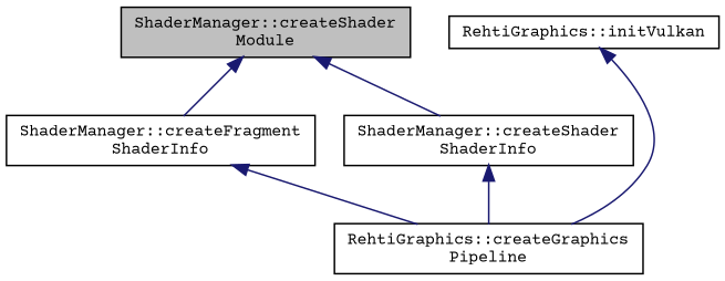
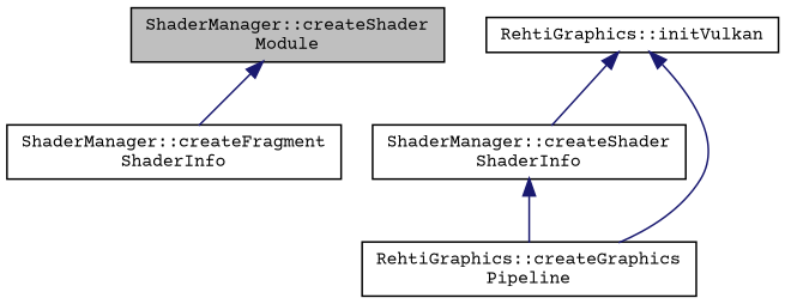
  digraph {
    fontname="Courier Prime"
    rankdir=TB
    node [color=black fillcolor=white fontname="Courier Prime" fontsize=10 shape=record style=filled]
    edge [color=midnightblue dir=back fontname="Courier Prime" fontsize=10 labelfontname=Helvetica labelfontsize=10 style=solid]
    n1 [fillcolor=grey75 fontcolor=black height=0.2 label="ShaderManager::createShader\lModule" width=0.4]
    n2 [height=0.2 label="ShaderManager::createFragment\lShaderInfo" width=0.4]
    n3 [height=0.2 label="ShaderManager::createShader\lShaderInfo" width=0.4]
    n4 [height=0.2 label="RehtiGraphics::createGraphics\lPipeline" width=0.4]
    n5 [height=0.2 label="RehtiGraphics::initVulkan" width=0.4]
    n1 -> n2
-   n1 -> n3
-   n2 -> n4
+   n5 -> n3
    n3 -> n4
    n5 -> n4
  }
